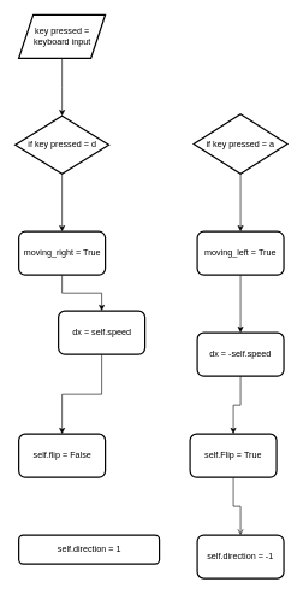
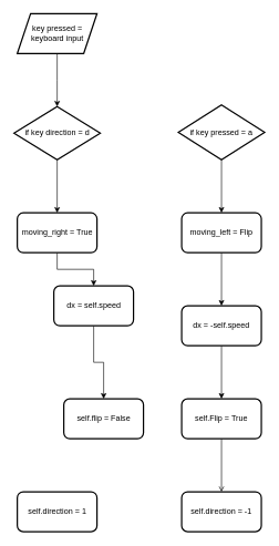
  <mxCell id="0" />
  <mxCell id="1" parent="0" />
  <mxCell id="2" value="" style="edgeStyle=orthogonalEdgeStyle;rounded=0;orthogonalLoop=1;jettySize=auto;html=1;entryX=0.5;entryY=0;entryDx=0;entryDy=0;" edge="1" parent="1" source="3" target="5"><mxGeometry relative="1" as="geometry"><Array as="points"><mxPoint x="86" y="120" /><mxPoint x="86" y="120" /><mxPoint x="86" y="160" /></Array></mxGeometry></mxCell>
  <mxCell id="3" value="key pressed = keyboard input" style="shape=parallelogram;perimeter=parallelogramPerimeter;whiteSpace=wrap;html=1;fixedSize=1;strokeWidth=2;" vertex="1" parent="1"><mxGeometry x="25.5" y="20" width="120" height="60" as="geometry" /></mxCell>
  <mxCell id="4" value="" style="edgeStyle=orthogonalEdgeStyle;rounded=0;orthogonalLoop=1;jettySize=auto;html=1;" edge="1" parent="1" source="5" target="7"><mxGeometry relative="1" as="geometry" /></mxCell>
- <mxCell id="5" value="if key pressed = d" style="rhombus;whiteSpace=wrap;html=1;strokeWidth=2;" vertex="1" parent="1"><mxGeometry x="20.5" y="160" width="130" height="80" as="geometry" /></mxCell>
+ <mxCell id="5" value="if key direction = d" style="rhombus;whiteSpace=wrap;html=1;strokeWidth=2;" vertex="1" parent="1"><mxGeometry x="20.5" y="160" width="130" height="80" as="geometry" /></mxCell>
  <mxCell id="6" value="" style="edgeStyle=orthogonalEdgeStyle;rounded=0;orthogonalLoop=1;jettySize=auto;html=1;" edge="1" parent="1" source="7" target="9"><mxGeometry relative="1" as="geometry" /></mxCell>
  <mxCell id="7" value="moving_right = True" style="rounded=1;whiteSpace=wrap;html=1;strokeWidth=2;" vertex="1" parent="1"><mxGeometry x="25.5" y="320" width="120" height="60" as="geometry" /></mxCell>
  <mxCell id="8" value="" style="edgeStyle=orthogonalEdgeStyle;rounded=0;orthogonalLoop=1;jettySize=auto;html=1;" edge="1" parent="1" source="9" target="10"><mxGeometry relative="1" as="geometry" /></mxCell>
  <mxCell id="9" value="dx = self.speed" style="whiteSpace=wrap;html=1;rounded=1;strokeWidth=2;" vertex="1" parent="1"><mxGeometry x="80.5" y="430" width="120" height="60" as="geometry" /></mxCell>
- <mxCell id="10" value="self.flip = False" style="whiteSpace=wrap;html=1;rounded=1;strokeWidth=2;" vertex="1" parent="1"><mxGeometry x="25.5" y="600" width="120" height="60" as="geometry" /></mxCell>
- <mxCell id="11" value="&lt;div&gt;self.direction = 1&lt;/div&gt;" style="whiteSpace=wrap;html=1;rounded=1;strokeWidth=2;" vertex="1" parent="1"><mxGeometry x="25.5" y="740" width="195" height="40" as="geometry" /></mxCell>
+ <mxCell id="10" value="self.flip = False" style="whiteSpace=wrap;html=1;rounded=1;strokeWidth=2;" vertex="1" parent="1"><mxGeometry x="95.5" y="600" width="120" height="60" as="geometry" /></mxCell>
+ <mxCell id="11" value="&lt;div&gt;self.direction = 1&lt;/div&gt;" style="whiteSpace=wrap;html=1;rounded=1;strokeWidth=2;" vertex="1" parent="1"><mxGeometry x="25.5" y="740" width="120" height="60" as="geometry" /></mxCell>
  <mxCell id="12" value="" style="edgeStyle=orthogonalEdgeStyle;rounded=0;orthogonalLoop=1;jettySize=auto;html=1;" edge="1" parent="1" source="13" target="15"><mxGeometry relative="1" as="geometry" /></mxCell>
  <mxCell id="13" value="if key pressed = a" style="strokeWidth=2;html=1;shape=mxgraph.flowchart.decision;whiteSpace=wrap;" vertex="1" parent="1"><mxGeometry x="268" y="157.5" width="130" height="82.5" as="geometry" /></mxCell>
  <mxCell id="14" value="" style="edgeStyle=orthogonalEdgeStyle;rounded=0;orthogonalLoop=1;jettySize=auto;html=1;" edge="1" parent="1" source="15" target="17"><mxGeometry relative="1" as="geometry" /></mxCell>
- <mxCell id="15" value="moving_left = True " style="rounded=1;whiteSpace=wrap;html=1;strokeWidth=2;" vertex="1" parent="1"><mxGeometry x="273" y="320" width="120" height="60" as="geometry" /></mxCell>
+ <mxCell id="15" value="moving_left = Flip " style="rounded=1;whiteSpace=wrap;html=1;strokeWidth=2;" vertex="1" parent="1"><mxGeometry x="273" y="320" width="120" height="60" as="geometry" /></mxCell>
  <mxCell id="16" value="" style="edgeStyle=orthogonalEdgeStyle;rounded=0;orthogonalLoop=1;jettySize=auto;html=1;" edge="1" parent="1" source="17" target="19"><mxGeometry relative="1" as="geometry" /></mxCell>
  <mxCell id="17" value="dx = -self.speed" style="whiteSpace=wrap;html=1;rounded=1;strokeWidth=2;" vertex="1" parent="1"><mxGeometry x="273" y="460" width="120" height="60" as="geometry" /></mxCell>
  <mxCell id="18" value="" style="edgeStyle=orthogonalEdgeStyle;rounded=0;orthogonalLoop=1;jettySize=auto;html=1;endArrow=open;" edge="1" parent="1" source="19" target="20"><mxGeometry relative="1" as="geometry" /></mxCell>
- <mxCell id="19" value="&lt;div&gt;self.Flip = True&lt;/div&gt;" style="whiteSpace=wrap;html=1;rounded=1;strokeWidth=2;" vertex="1" parent="1"><mxGeometry x="263" y="600" width="120" height="60" as="geometry" /></mxCell>
+ <mxCell id="19" value="&lt;div&gt;self.Flip = True&lt;/div&gt;" style="whiteSpace=wrap;html=1;rounded=1;strokeWidth=2;" vertex="1" parent="1"><mxGeometry x="273" y="600" width="120" height="60" as="geometry" /></mxCell>
  <mxCell id="20" value="self.direction = -1" style="whiteSpace=wrap;html=1;rounded=1;strokeWidth=2;" vertex="1" parent="1"><mxGeometry x="273" y="740" width="120" height="60" as="geometry" /></mxCell>
